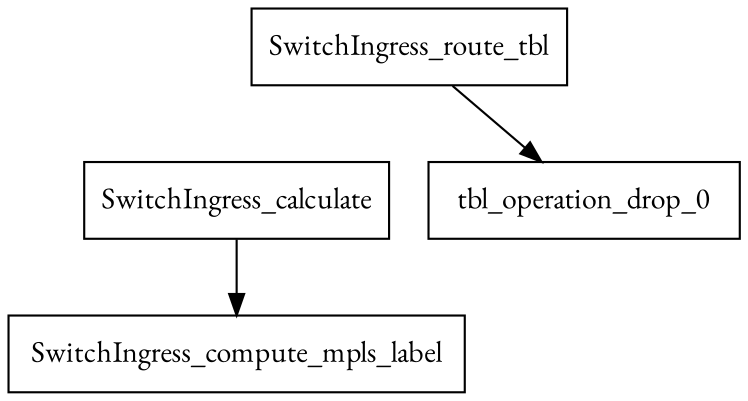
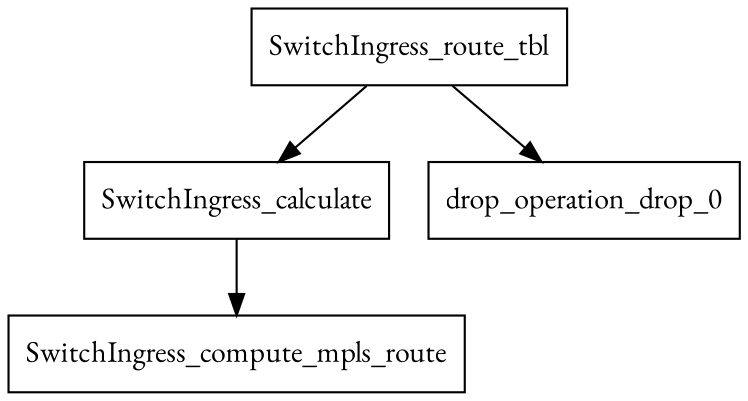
  digraph {
    fontname="EB Garamond"
    rankdir=TB
    node [fontname="EB Garamond" shape=rectangle]
    edge [fontname="EB Garamond" shape=rectangle]
    n1 [label=SwitchIngress_route_tbl]
    n2 [label=SwitchIngress_calculate]
-   n3 [label=tbl_operation_drop_0]
-   n4 [label=SwitchIngress_compute_mpls_label]
+   n3 [label=drop_operation_drop_0]
+   n4 [label=SwitchIngress_compute_mpls_route]
+   n1 -> n2
    n1 -> n3
    n2 -> n4
  }
